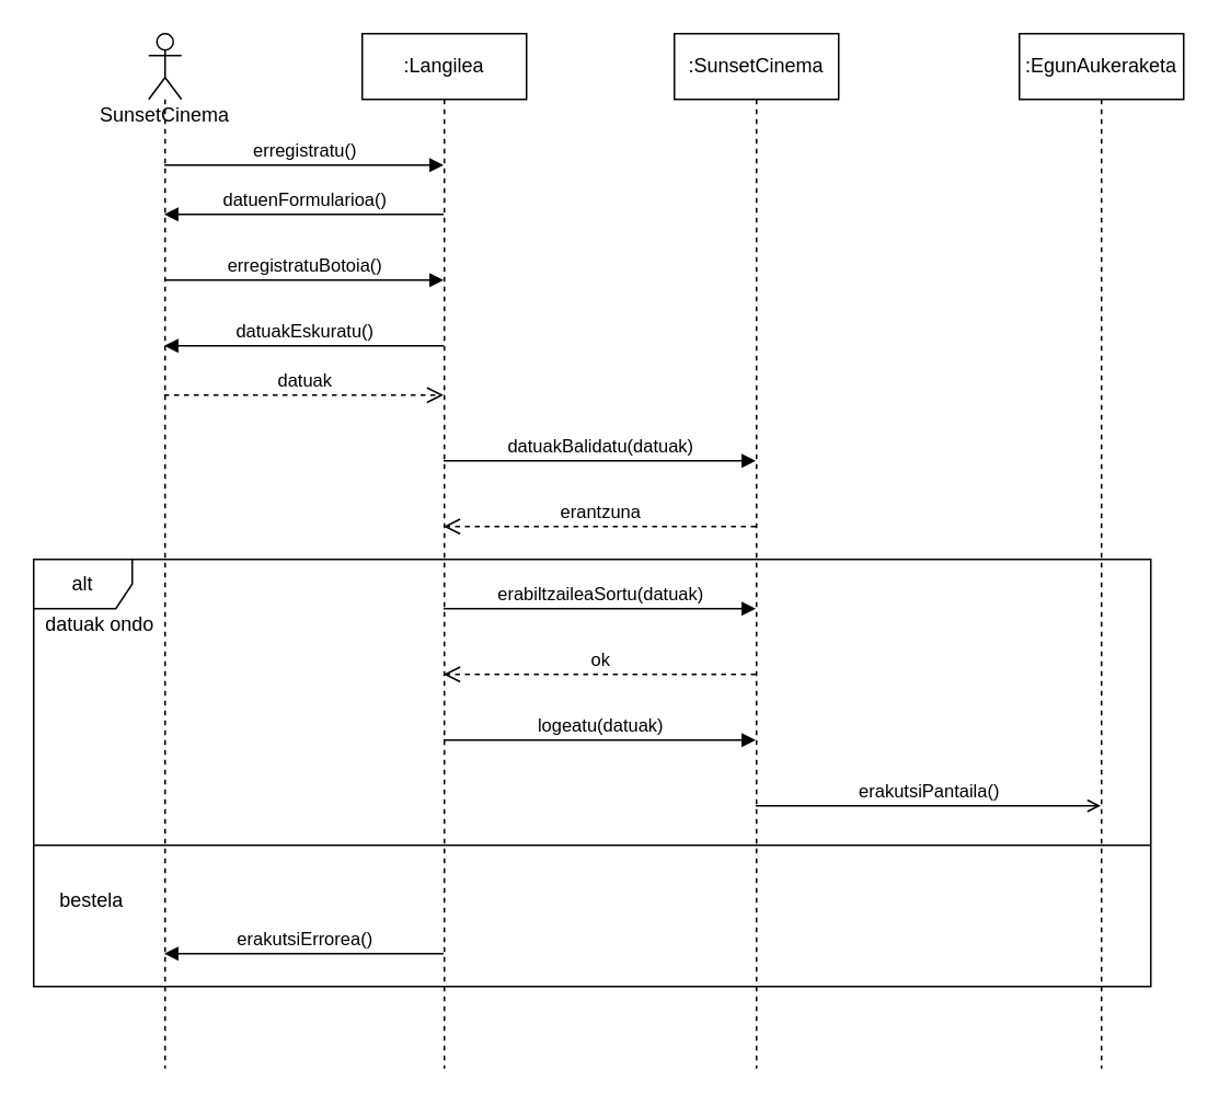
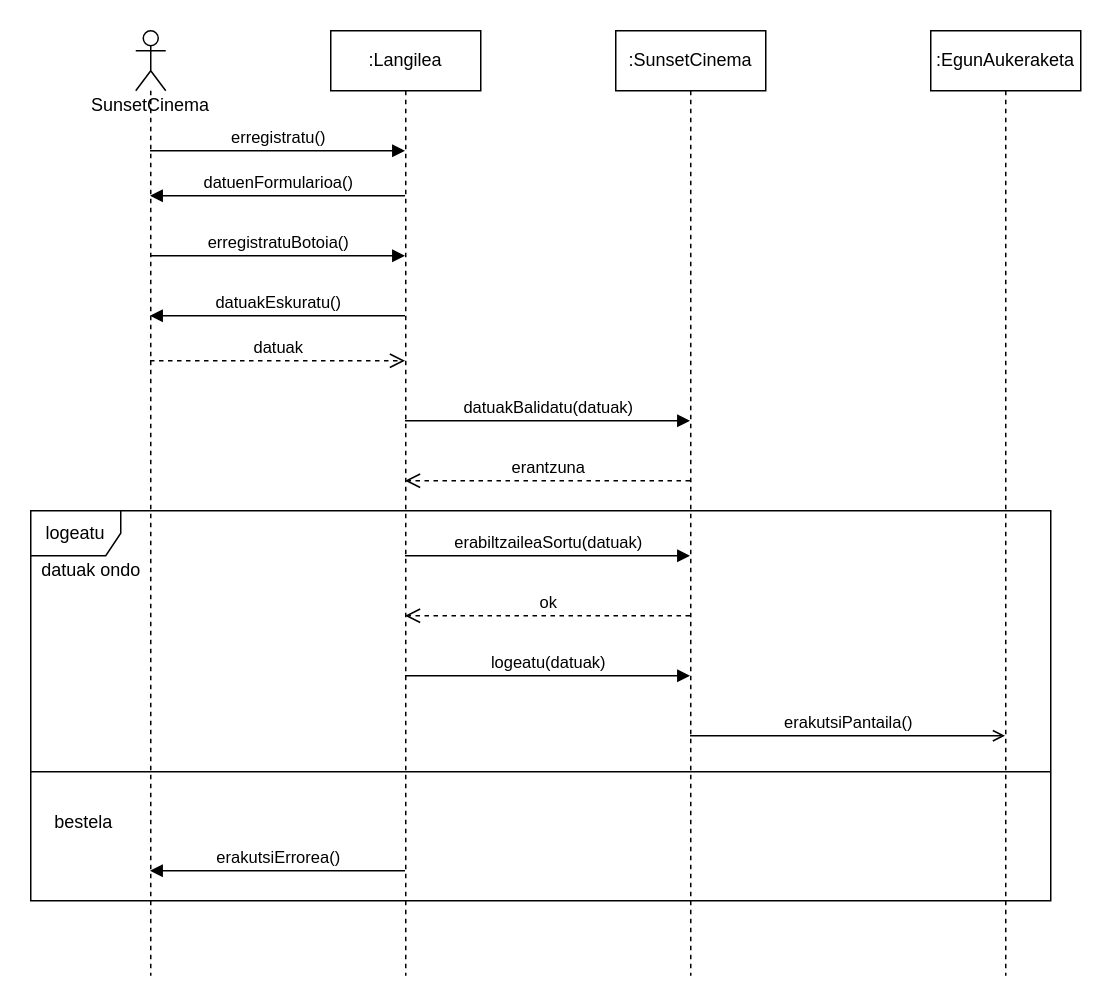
  <mxCell id="0" />
  <mxCell id="1" parent="0" />
  <mxCell id="2" value="SunsetCinema" style="shape=umlLifeline;participant=umlActor;perimeter=lifelinePerimeter;whiteSpace=wrap;html=1;container=1;collapsible=0;recursiveResize=0;verticalAlign=top;spacingTop=36;outlineConnect=0;" vertex="1" parent="1"><mxGeometry x="90" y="20" width="20" height="630" as="geometry" /></mxCell>
  <mxCell id="3" value=":Langilea" style="shape=umlLifeline;perimeter=lifelinePerimeter;whiteSpace=wrap;html=1;container=1;collapsible=0;recursiveResize=0;outlineConnect=0;" vertex="1" parent="1"><mxGeometry x="220" y="20" width="100" height="630" as="geometry" /></mxCell>
  <mxCell id="4" value="erregistratu()" style="html=1;verticalAlign=bottom;endArrow=block;rounded=0;" edge="1" parent="1" source="2" target="3"><mxGeometry width="80" relative="1" as="geometry"><mxPoint x="160" y="100" as="sourcePoint" /><mxPoint x="240" y="100" as="targetPoint" /><Array as="points"><mxPoint x="180" y="100" /></Array></mxGeometry></mxCell>
  <mxCell id="5" value="datuenFormularioa()" style="html=1;verticalAlign=bottom;endArrow=block;rounded=0;" edge="1" parent="1" source="3" target="2"><mxGeometry width="80" relative="1" as="geometry"><mxPoint x="170" y="150" as="sourcePoint" /><mxPoint x="250" y="150" as="targetPoint" /><Array as="points"><mxPoint x="200" y="130" /></Array></mxGeometry></mxCell>
  <mxCell id="6" value=":SunsetCinema" style="shape=umlLifeline;perimeter=lifelinePerimeter;whiteSpace=wrap;html=1;container=1;collapsible=0;recursiveResize=0;outlineConnect=0;" vertex="1" parent="1"><mxGeometry x="410" y="20" width="100" height="630" as="geometry" /></mxCell>
  <mxCell id="7" value="datuak" style="html=1;verticalAlign=bottom;endArrow=open;dashed=1;endSize=8;rounded=0;" edge="1" parent="1" source="2" target="3"><mxGeometry relative="1" as="geometry"><mxPoint x="280" y="170" as="sourcePoint" /><mxPoint x="200" y="170" as="targetPoint" /><Array as="points"><mxPoint x="200" y="240" /></Array></mxGeometry></mxCell>
  <mxCell id="8" value="datuakBalidatu(datuak)" style="html=1;verticalAlign=bottom;endArrow=block;rounded=0;" edge="1" parent="1" source="3" target="6"><mxGeometry width="80" relative="1" as="geometry"><mxPoint x="350" y="210" as="sourcePoint" /><mxPoint x="430" y="210" as="targetPoint" /><Array as="points"><mxPoint x="420" y="280" /></Array></mxGeometry></mxCell>
  <mxCell id="9" value="erregistratuBotoia()" style="html=1;verticalAlign=bottom;endArrow=block;rounded=0;" edge="1" parent="1" source="2" target="3"><mxGeometry width="80" relative="1" as="geometry"><mxPoint x="160" y="170" as="sourcePoint" /><mxPoint x="240" y="170" as="targetPoint" /><Array as="points"><mxPoint x="210" y="170" /></Array></mxGeometry></mxCell>
  <mxCell id="10" value="datuakEskuratu()" style="html=1;verticalAlign=bottom;endArrow=block;rounded=0;" edge="1" parent="1" source="3" target="2"><mxGeometry width="80" relative="1" as="geometry"><mxPoint x="150" y="200" as="sourcePoint" /><mxPoint x="230" y="200" as="targetPoint" /><Array as="points"><mxPoint x="190" y="210" /></Array></mxGeometry></mxCell>
  <mxCell id="11" value="erantzuna" style="html=1;verticalAlign=bottom;endArrow=open;dashed=1;endSize=8;rounded=0;" edge="1" parent="1" source="6" target="3"><mxGeometry relative="1" as="geometry"><mxPoint x="460" y="330" as="sourcePoint" /><mxPoint x="380" y="330" as="targetPoint" /><Array as="points"><mxPoint x="420" y="320" /></Array></mxGeometry></mxCell>
  <mxCell id="12" value="erabiltzaileaSortu(datuak)" style="html=1;verticalAlign=bottom;endArrow=block;rounded=0;" edge="1" parent="1" source="3" target="6"><mxGeometry width="80" relative="1" as="geometry"><mxPoint x="380" y="370" as="sourcePoint" /><mxPoint x="460" y="370" as="targetPoint" /><Array as="points"><mxPoint x="430" y="370" /></Array></mxGeometry></mxCell>
  <mxCell id="13" value="ok" style="html=1;verticalAlign=bottom;endArrow=open;dashed=1;endSize=8;rounded=0;" edge="1" parent="1" source="6" target="3"><mxGeometry relative="1" as="geometry"><mxPoint x="460" y="410" as="sourcePoint" /><mxPoint x="380" y="410" as="targetPoint" /><Array as="points"><mxPoint x="420" y="410" /></Array></mxGeometry></mxCell>
  <mxCell id="14" value="logeatu(datuak)" style="html=1;verticalAlign=bottom;endArrow=block;rounded=0;" edge="1" parent="1" source="3" target="6"><mxGeometry width="80" relative="1" as="geometry"><mxPoint x="420" y="450" as="sourcePoint" /><mxPoint x="500" y="450" as="targetPoint" /><Array as="points"><mxPoint x="420" y="450" /></Array></mxGeometry></mxCell>
  <mxCell id="15" value=":EgunAukeraketa" style="shape=umlLifeline;perimeter=lifelinePerimeter;whiteSpace=wrap;html=1;container=1;collapsible=0;recursiveResize=0;outlineConnect=0;" vertex="1" parent="1"><mxGeometry x="620" y="20" width="100" height="630" as="geometry" /></mxCell>
  <mxCell id="16" value="erakutsiPantaila()" style="html=1;verticalAlign=bottom;endArrow=open;rounded=0;" edge="1" parent="1" source="6" target="15"><mxGeometry width="80" relative="1" as="geometry"><mxPoint x="280" y="260" as="sourcePoint" /><mxPoint x="420" y="260" as="targetPoint" /><Array as="points"><mxPoint x="570" y="490" /></Array></mxGeometry></mxCell>
  <mxCell id="17" value="erakutsiErrorea()" style="html=1;verticalAlign=bottom;endArrow=block;rounded=0;" edge="1" parent="1" source="3" target="2"><mxGeometry width="80" relative="1" as="geometry"><mxPoint x="140" y="590" as="sourcePoint" /><mxPoint x="220" y="590" as="targetPoint" /><Array as="points"><mxPoint x="180" y="580" /></Array></mxGeometry></mxCell>
- <mxCell id="18" value="alt" style="shape=umlFrame;whiteSpace=wrap;html=1;" vertex="1" parent="1"><mxGeometry x="20" y="340" width="680" height="260" as="geometry" /></mxCell>
+ <mxCell id="18" value="logeatu" style="shape=umlFrame;whiteSpace=wrap;html=1;" vertex="1" parent="1"><mxGeometry x="20" y="340" width="680" height="260" as="geometry" /></mxCell>
  <mxCell id="19" value="" style="line;strokeWidth=1;fillColor=none;align=left;verticalAlign=middle;spacingTop=-1;spacingLeft=3;spacingRight=3;rotatable=0;labelPosition=right;points=[];portConstraint=eastwest;" vertex="1" parent="1"><mxGeometry x="20" y="510" width="680" height="8" as="geometry" /></mxCell>
  <mxCell id="20" value="datuak ondo" style="text;html=1;align=center;verticalAlign=middle;resizable=0;points=[];autosize=1;strokeColor=none;fillColor=none;" vertex="1" parent="1"><mxGeometry x="20" y="370" width="80" height="20" as="geometry" /></mxCell>
  <mxCell id="21" value="bestela" style="text;html=1;align=center;verticalAlign=middle;resizable=0;points=[];autosize=1;strokeColor=none;fillColor=none;" vertex="1" parent="1"><mxGeometry x="30" y="538" width="50" height="20" as="geometry" /></mxCell>
